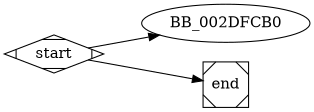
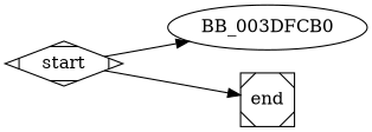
  digraph {
    rankdir=LR
    start [shape=Mdiamond]
-   BB_002DFCB0
+   BB_002DFCB0 [label=BB_003DFCB0]
    end [shape=Msquare]
    start -> BB_002DFCB0
    start -> end
  }
